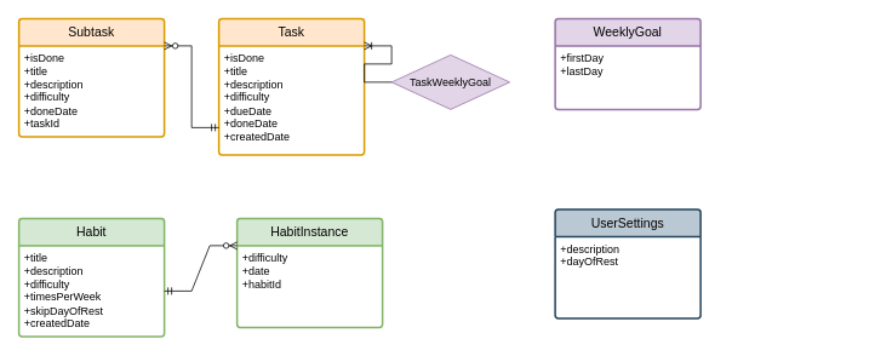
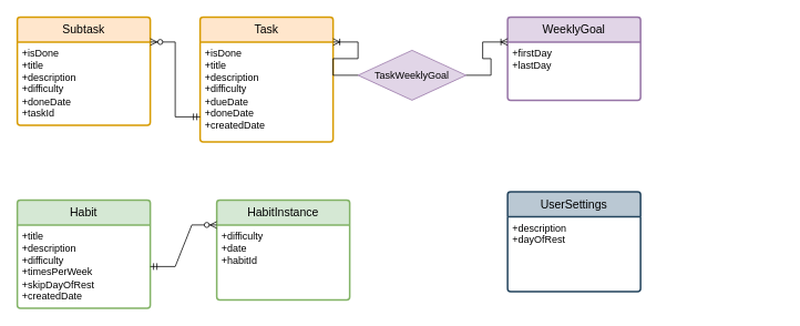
  <mxCell id="0" />
  <mxCell id="1" parent="0" />
  <mxCell id="2" value="Task" style="swimlane;childLayout=stackLayout;horizontal=1;startSize=30;horizontalStack=0;rounded=1;fontSize=14;fontStyle=0;strokeWidth=2;resizeParent=0;resizeLast=1;shadow=0;dashed=0;align=center;arcSize=4;whiteSpace=wrap;html=1;fillColor=#ffe6cc;strokeColor=#d79b00;" parent="1" vertex="1"><mxGeometry x="240" y="20" width="160" height="150" as="geometry"><mxRectangle x="40" y="80" width="70" height="30" as="alternateBounds" /></mxGeometry></mxCell>
  <mxCell id="3" value="+isDone&lt;br&gt;+title&lt;br&gt;+description&lt;div&gt;+difficulty&lt;br&gt;+dueDate&lt;/div&gt;&lt;div&gt;+doneDate&lt;br&gt;+createdDate&lt;/div&gt;&lt;div&gt;&lt;br&gt;&lt;/div&gt;" style="align=left;strokeColor=none;fillColor=none;spacingLeft=4;fontSize=12;verticalAlign=top;resizable=0;rotatable=0;part=1;html=1;" parent="2" vertex="1"><mxGeometry y="30" width="160" height="120" as="geometry" /></mxCell>
  <mxCell id="4" value="Subtask" style="swimlane;childLayout=stackLayout;horizontal=1;startSize=30;horizontalStack=0;rounded=1;fontSize=14;fontStyle=0;strokeWidth=2;resizeParent=0;resizeLast=1;shadow=0;dashed=0;align=center;arcSize=4;whiteSpace=wrap;html=1;fillColor=#ffe6cc;strokeColor=#d79b00;" parent="1" vertex="1"><mxGeometry x="20" y="20" width="160" height="130" as="geometry" /></mxCell>
  <mxCell id="5" value="+isDone&lt;div&gt;&lt;div&gt;+title&lt;br&gt;&lt;div&gt;+description&lt;/div&gt;&lt;/div&gt;&lt;/div&gt;&lt;div&gt;+difficulty&lt;/div&gt;&lt;div&gt;+doneDate&lt;/div&gt;&lt;div&gt;+taskId&lt;/div&gt;" style="align=left;strokeColor=none;fillColor=none;spacingLeft=4;fontSize=12;verticalAlign=top;resizable=0;rotatable=0;part=1;html=1;" parent="4" vertex="1"><mxGeometry y="30" width="160" height="100" as="geometry" /></mxCell>
  <mxCell id="6" value="" style="edgeStyle=entityRelationEdgeStyle;fontSize=12;html=1;endArrow=ERzeroToMany;startArrow=ERmandOne;rounded=0;exitX=0;exitY=0.75;exitDx=0;exitDy=0;entryX=1;entryY=0;entryDx=0;entryDy=0;" parent="1" source="3" target="5" edge="1"><mxGeometry width="100" height="100" relative="1" as="geometry"><mxPoint x="275" y="295" as="sourcePoint" /><mxPoint x="-75" y="200" as="targetPoint" /></mxGeometry></mxCell>
  <mxCell id="7" value="Habit" style="swimlane;childLayout=stackLayout;horizontal=1;startSize=30;horizontalStack=0;rounded=1;fontSize=14;fontStyle=0;strokeWidth=2;resizeParent=0;resizeLast=1;shadow=0;dashed=0;align=center;arcSize=4;whiteSpace=wrap;html=1;fillColor=#d5e8d4;strokeColor=#82b366;" parent="1" vertex="1"><mxGeometry x="20" y="240" width="160" height="130" as="geometry" /></mxCell>
  <mxCell id="8" value="+title&lt;div&gt;+description&lt;br&gt;+difficulty&lt;br&gt;+timesPerWeek&lt;/div&gt;&lt;div&gt;+skipDayOfRest&lt;br&gt;&lt;div&gt;+createdDate&lt;/div&gt;&lt;/div&gt;" style="align=left;strokeColor=none;fillColor=none;spacingLeft=4;fontSize=12;verticalAlign=top;resizable=0;rotatable=0;part=1;html=1;" parent="7" vertex="1"><mxGeometry y="30" width="160" height="100" as="geometry" /></mxCell>
  <mxCell id="9" style="edgeStyle=orthogonalEdgeStyle;rounded=0;orthogonalLoop=1;jettySize=auto;html=1;exitX=0.5;exitY=1;exitDx=0;exitDy=0;" edge="1" parent="7" source="8" target="8"><mxGeometry relative="1" as="geometry" /></mxCell>
  <mxCell id="10" value="HabitInstance" style="swimlane;childLayout=stackLayout;horizontal=1;startSize=30;horizontalStack=0;rounded=1;fontSize=14;fontStyle=0;strokeWidth=2;resizeParent=0;resizeLast=1;shadow=0;dashed=0;align=center;arcSize=4;whiteSpace=wrap;html=1;fillColor=#d5e8d4;strokeColor=#82b366;" parent="1" vertex="1"><mxGeometry x="260" y="240" width="160" height="120" as="geometry" /></mxCell>
  <mxCell id="11" value="+difficulty&lt;div&gt;+date&lt;/div&gt;&lt;div&gt;+habitId&lt;/div&gt;" style="align=left;strokeColor=none;fillColor=none;spacingLeft=4;fontSize=12;verticalAlign=top;resizable=0;rotatable=0;part=1;html=1;" parent="10" vertex="1"><mxGeometry y="30" width="160" height="90" as="geometry" /></mxCell>
  <mxCell id="12" value="" style="edgeStyle=entityRelationEdgeStyle;fontSize=12;html=1;endArrow=ERzeroToMany;startArrow=ERmandOne;rounded=0;exitX=1;exitY=0.5;exitDx=0;exitDy=0;entryX=0;entryY=0.25;entryDx=0;entryDy=0;" parent="1" source="8" target="10" edge="1"><mxGeometry width="100" height="100" relative="1" as="geometry"><mxPoint x="460" y="410" as="sourcePoint" /><mxPoint x="260" y="220" as="targetPoint" /></mxGeometry></mxCell>
  <mxCell id="13" value="WeeklyGoal" style="swimlane;childLayout=stackLayout;horizontal=1;startSize=30;horizontalStack=0;rounded=1;fontSize=14;fontStyle=0;strokeWidth=2;resizeParent=0;resizeLast=1;shadow=0;dashed=0;align=center;arcSize=4;whiteSpace=wrap;html=1;fillColor=#e1d5e7;strokeColor=#9673a6;" parent="1" vertex="1"><mxGeometry x="610" y="20" width="160" height="100" as="geometry" /></mxCell>
  <mxCell id="14" value="&lt;div&gt;+firstDay&lt;/div&gt;&lt;div&gt;+lastDay&lt;/div&gt;" style="align=left;strokeColor=none;fillColor=none;spacingLeft=4;fontSize=12;verticalAlign=top;resizable=0;rotatable=0;part=1;html=1;" parent="13" vertex="1"><mxGeometry y="30" width="160" height="70" as="geometry" /></mxCell>
  <mxCell id="15" value="TaskWeeklyGoal" style="shape=rhombus;perimeter=rhombusPerimeter;whiteSpace=wrap;html=1;align=center;fillColor=#e1d5e7;strokeColor=#9673a6;" parent="1" vertex="1"><mxGeometry x="430" y="60" width="130" height="60" as="geometry" /></mxCell>
  <mxCell id="16" value="" style="edgeStyle=entityRelationEdgeStyle;fontSize=12;html=1;endArrow=ERoneToMany;rounded=0;exitX=0;exitY=0.5;exitDx=0;exitDy=0;entryX=1;entryY=0;entryDx=0;entryDy=0;" parent="1" source="15" target="3" edge="1"><mxGeometry width="100" height="100" relative="1" as="geometry"><mxPoint x="500" y="250" as="sourcePoint" /><mxPoint x="550" y="20" as="targetPoint" /><Array as="points"><mxPoint x="590" y="130" /><mxPoint x="600" y="80" /></Array></mxGeometry></mxCell>
+ <mxCell id="17" value="" style="edgeStyle=entityRelationEdgeStyle;fontSize=12;html=1;endArrow=ERoneToMany;rounded=0;exitX=1;exitY=0.5;exitDx=0;exitDy=0;entryX=0;entryY=0;entryDx=0;entryDy=0;" parent="1" source="15" target="14" edge="1"><mxGeometry width="100" height="100" relative="1" as="geometry"><mxPoint x="790" y="170" as="sourcePoint" /><mxPoint x="830" y="50" as="targetPoint" /><Array as="points"><mxPoint x="910" y="200" /><mxPoint x="920" y="80" /><mxPoint x="940" y="70" /></Array></mxGeometry></mxCell>
  <mxCell id="18" value="UserSettings" style="swimlane;childLayout=stackLayout;horizontal=1;startSize=30;horizontalStack=0;rounded=1;fontSize=14;fontStyle=0;strokeWidth=2;resizeParent=0;resizeLast=1;shadow=0;dashed=0;align=center;arcSize=4;whiteSpace=wrap;html=1;fillColor=#bac8d3;strokeColor=#23445d;" vertex="1" parent="1"><mxGeometry x="610" y="230" width="160" height="120" as="geometry" /></mxCell>
  <mxCell id="19" value="&lt;div&gt;+description&lt;/div&gt;+dayOfRest" style="align=left;strokeColor=none;fillColor=none;spacingLeft=4;fontSize=12;verticalAlign=top;resizable=0;rotatable=0;part=1;html=1;" vertex="1" parent="18"><mxGeometry y="30" width="160" height="90" as="geometry" /></mxCell>
